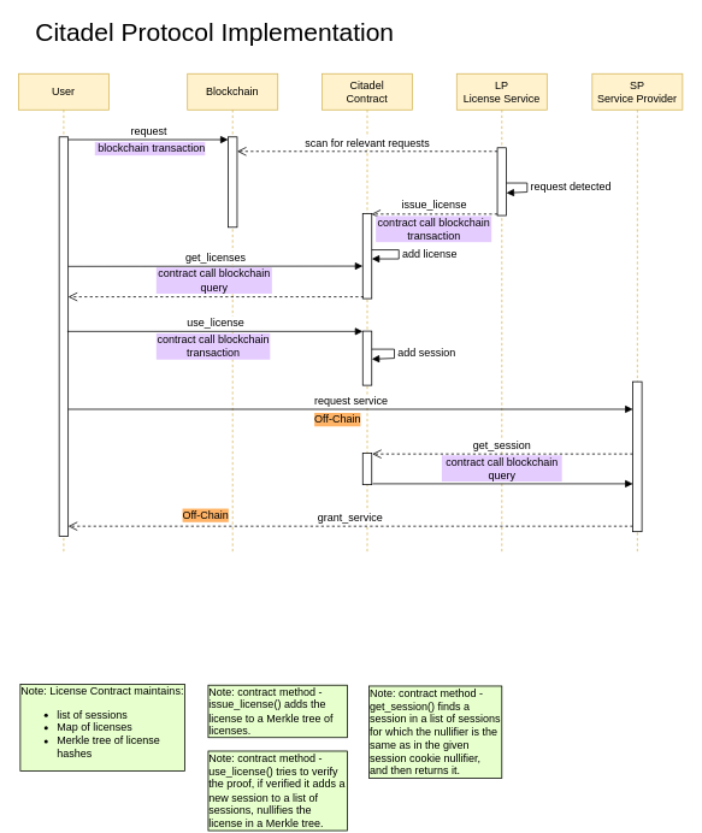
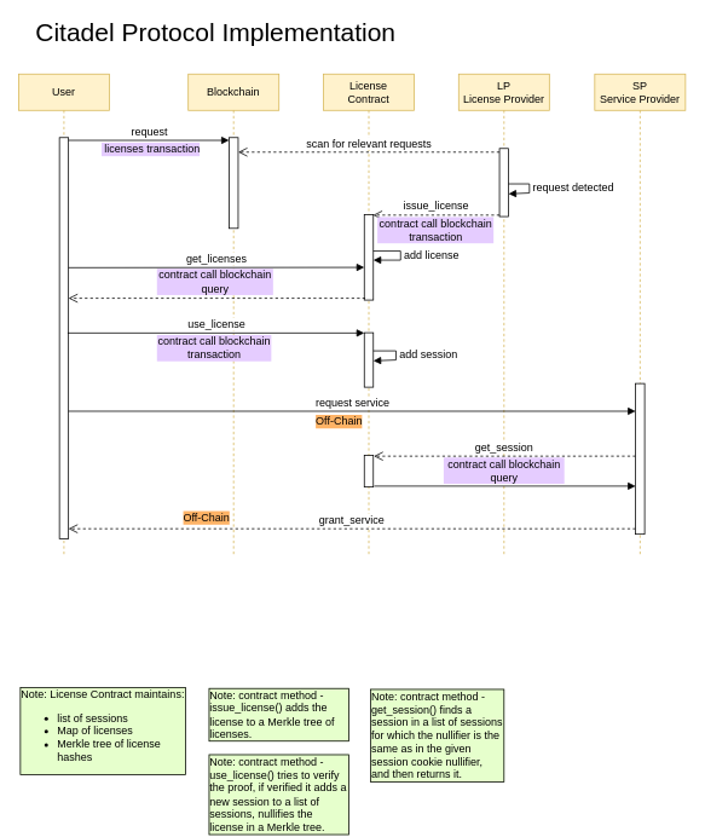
  <mxCell id="0" />
  <mxCell id="1" parent="0" />
  <mxCell id="2" value="Blockchain" style="shape=umlLifeline;perimeter=lifelinePerimeter;whiteSpace=wrap;html=1;container=0;dropTarget=0;collapsible=0;recursiveResize=0;outlineConnect=0;portConstraint=eastwest;newEdgeStyle={&quot;edgeStyle&quot;:&quot;elbowEdgeStyle&quot;,&quot;elbow&quot;:&quot;vertical&quot;,&quot;curved&quot;:0,&quot;rounded&quot;:0};labelBackgroundColor=none;fillColor=#fff2cc;strokeColor=#d6b656;" vertex="1" parent="1"><mxGeometry x="207" y="81" width="100" height="530" as="geometry" /></mxCell>
  <mxCell id="3" value="" style="html=1;points=[];perimeter=orthogonalPerimeter;outlineConnect=0;targetShapes=umlLifeline;portConstraint=eastwest;newEdgeStyle={&quot;edgeStyle&quot;:&quot;elbowEdgeStyle&quot;,&quot;elbow&quot;:&quot;vertical&quot;,&quot;curved&quot;:0,&quot;rounded&quot;:0};labelBackgroundColor=none;" vertex="1" parent="2"><mxGeometry x="45" y="70" width="10" height="100" as="geometry" /></mxCell>
  <mxCell id="4" value="User" style="shape=umlLifeline;perimeter=lifelinePerimeter;whiteSpace=wrap;html=1;container=0;dropTarget=0;collapsible=0;recursiveResize=0;outlineConnect=0;portConstraint=eastwest;newEdgeStyle={&quot;edgeStyle&quot;:&quot;elbowEdgeStyle&quot;,&quot;elbow&quot;:&quot;vertical&quot;,&quot;curved&quot;:0,&quot;rounded&quot;:0};labelBackgroundColor=none;fillColor=#fff2cc;strokeColor=#d6b656;" parent="1" vertex="1"><mxGeometry x="20" y="81" width="100" height="530" as="geometry" /></mxCell>
  <mxCell id="5" value="" style="html=1;points=[];perimeter=orthogonalPerimeter;outlineConnect=0;targetShapes=umlLifeline;portConstraint=eastwest;newEdgeStyle={&quot;edgeStyle&quot;:&quot;elbowEdgeStyle&quot;,&quot;elbow&quot;:&quot;vertical&quot;,&quot;curved&quot;:0,&quot;rounded&quot;:0};labelBackgroundColor=none;" parent="4" vertex="1"><mxGeometry x="45" y="70" width="10" height="442" as="geometry" /></mxCell>
- <mxCell id="6" value="LP&lt;br&gt;License Service" style="shape=umlLifeline;perimeter=lifelinePerimeter;whiteSpace=wrap;html=1;container=0;dropTarget=0;collapsible=0;recursiveResize=0;outlineConnect=0;portConstraint=eastwest;newEdgeStyle={&quot;edgeStyle&quot;:&quot;elbowEdgeStyle&quot;,&quot;elbow&quot;:&quot;vertical&quot;,&quot;curved&quot;:0,&quot;rounded&quot;:0};fillColor=#fff2cc;strokeColor=#d6b656;" parent="1" vertex="1"><mxGeometry x="505" y="81" width="100" height="530" as="geometry" /></mxCell>
+ <mxCell id="6" value="LP&lt;br&gt;License Provider" style="shape=umlLifeline;perimeter=lifelinePerimeter;whiteSpace=wrap;html=1;container=0;dropTarget=0;collapsible=0;recursiveResize=0;outlineConnect=0;portConstraint=eastwest;newEdgeStyle={&quot;edgeStyle&quot;:&quot;elbowEdgeStyle&quot;,&quot;elbow&quot;:&quot;vertical&quot;,&quot;curved&quot;:0,&quot;rounded&quot;:0};fillColor=#fff2cc;strokeColor=#d6b656;" parent="1" vertex="1"><mxGeometry x="505" y="81" width="100" height="530" as="geometry" /></mxCell>
  <mxCell id="7" value="" style="html=1;points=[];perimeter=orthogonalPerimeter;outlineConnect=0;targetShapes=umlLifeline;portConstraint=eastwest;newEdgeStyle={&quot;edgeStyle&quot;:&quot;elbowEdgeStyle&quot;,&quot;elbow&quot;:&quot;vertical&quot;,&quot;curved&quot;:0,&quot;rounded&quot;:0};" parent="6" vertex="1"><mxGeometry x="45" y="82" width="10" height="75" as="geometry" /></mxCell>
- <mxCell id="8" value="Citadel&lt;br&gt;Contract" style="shape=umlLifeline;perimeter=lifelinePerimeter;whiteSpace=wrap;html=1;container=0;dropTarget=0;collapsible=0;recursiveResize=0;outlineConnect=0;portConstraint=eastwest;newEdgeStyle={&quot;edgeStyle&quot;:&quot;elbowEdgeStyle&quot;,&quot;elbow&quot;:&quot;vertical&quot;,&quot;curved&quot;:0,&quot;rounded&quot;:0};fillColor=#fff2cc;strokeColor=#d6b656;" parent="1" vertex="1"><mxGeometry x="356" y="81" width="100" height="530" as="geometry" /></mxCell>
+ <mxCell id="8" value="License&lt;br&gt;Contract" style="shape=umlLifeline;perimeter=lifelinePerimeter;whiteSpace=wrap;html=1;container=0;dropTarget=0;collapsible=0;recursiveResize=0;outlineConnect=0;portConstraint=eastwest;newEdgeStyle={&quot;edgeStyle&quot;:&quot;elbowEdgeStyle&quot;,&quot;elbow&quot;:&quot;vertical&quot;,&quot;curved&quot;:0,&quot;rounded&quot;:0};fillColor=#fff2cc;strokeColor=#d6b656;" parent="1" vertex="1"><mxGeometry x="356" y="81" width="100" height="530" as="geometry" /></mxCell>
  <mxCell id="9" value="Citadel Protocol Implementation" style="text;html=1;strokeColor=none;fillColor=none;align=left;verticalAlign=middle;whiteSpace=wrap;rounded=0;fontSize=28;" parent="1" vertex="1"><mxGeometry x="37" y="20" width="458" height="30" as="geometry" /></mxCell>
  <mxCell id="10" value="use_license" style="html=1;verticalAlign=bottom;endArrow=block;rounded=0;fontSize=12;exitX=0.9;exitY=0.427;exitDx=0;exitDy=0;exitPerimeter=0;" parent="1" target="12" edge="1"><mxGeometry width="80" relative="1" as="geometry"><mxPoint x="74" y="366.34" as="sourcePoint" /><mxPoint x="396" y="366.34" as="targetPoint" /></mxGeometry></mxCell>
  <mxCell id="11" value="" style="html=1;verticalAlign=bottom;endArrow=block;rounded=0;fontSize=12;startArrow=none;" parent="1" edge="1"><mxGeometry y="80" width="80" relative="1" as="geometry"><mxPoint x="415" y="404" as="sourcePoint" /><mxPoint x="415" y="404" as="targetPoint" /><mxPoint x="-80" as="offset" /></mxGeometry></mxCell>
  <mxCell id="12" value="" style="html=1;points=[];perimeter=orthogonalPerimeter;outlineConnect=0;targetShapes=umlLifeline;portConstraint=eastwest;newEdgeStyle={&quot;edgeStyle&quot;:&quot;elbowEdgeStyle&quot;,&quot;elbow&quot;:&quot;vertical&quot;,&quot;curved&quot;:0,&quot;rounded&quot;:0};" parent="1" vertex="1"><mxGeometry x="401" y="366" width="10" height="60" as="geometry" /></mxCell>
  <mxCell id="13" value="Note: License Contract maintains:&lt;br&gt;&lt;ul&gt;&lt;li&gt;list of sessions&lt;br&gt;&lt;/li&gt;&lt;li&gt;Map of licenses&lt;/li&gt;&lt;li&gt;&lt;span style=&quot;&quot;&gt;Merkle tree of license hashes&lt;/span&gt;&lt;/li&gt;&lt;/ul&gt;" style="text;html=1;strokeColor=none;fillColor=none;align=left;verticalAlign=middle;whiteSpace=wrap;rounded=0;labelBackgroundColor=#E6FFCC;fontSize=12;labelBorderColor=default;shadow=0;" parent="1" vertex="1"><mxGeometry x="20" y="770" width="185" height="70" as="geometry" /></mxCell>
  <mxCell id="14" value="request" style="html=1;verticalAlign=bottom;endArrow=block;rounded=0;fontSize=12;" parent="1" edge="1" target="3"><mxGeometry width="80" relative="1" as="geometry"><mxPoint x="75" y="154" as="sourcePoint" /><mxPoint x="310" y="154" as="targetPoint" /></mxGeometry></mxCell>
  <mxCell id="15" value="scan for relevant requests" style="html=1;verticalAlign=bottom;endArrow=open;dashed=1;endSize=8;rounded=0;fontSize=12;" parent="1" edge="1"><mxGeometry relative="1" as="geometry"><mxPoint x="550" y="167" as="sourcePoint" /><mxPoint x="262" y="167" as="targetPoint" /></mxGeometry></mxCell>
- <mxCell id="16" value="&amp;nbsp;blockchain transaction" style="text;html=1;strokeColor=none;fillColor=none;align=center;verticalAlign=middle;whiteSpace=wrap;rounded=0;labelBackgroundColor=#E5CCFF;fontSize=12;" parent="1" vertex="1"><mxGeometry x="101" y="156" width="130" height="15" as="geometry" /></mxCell>
+ <mxCell id="16" value="&amp;nbsp;licenses transaction" style="text;html=1;strokeColor=none;fillColor=none;align=center;verticalAlign=middle;whiteSpace=wrap;rounded=0;labelBackgroundColor=#E5CCFF;fontSize=12;" parent="1" vertex="1"><mxGeometry x="101" y="156" width="130" height="15" as="geometry" /></mxCell>
  <mxCell id="17" value="issue_license" style="html=1;verticalAlign=bottom;endArrow=open;dashed=1;endSize=8;rounded=0;fontSize=12;entryX=0.967;entryY=0.004;entryDx=0;entryDy=0;entryPerimeter=0;" parent="1" source="7" edge="1" target="32"><mxGeometry relative="1" as="geometry"><mxPoint x="555" y="210" as="sourcePoint" /><mxPoint x="320" y="210" as="targetPoint" /></mxGeometry></mxCell>
  <mxCell id="18" value="contract call blockchain transaction" style="text;html=1;strokeColor=none;fillColor=none;align=center;verticalAlign=middle;whiteSpace=wrap;rounded=0;labelBackgroundColor=#E5CCFF;fontSize=12;" parent="1" vertex="1"><mxGeometry x="415" y="238" width="130" height="30" as="geometry" /></mxCell>
  <mxCell id="19" value="contract call blockchain transaction" style="text;html=1;strokeColor=none;fillColor=none;align=center;verticalAlign=middle;whiteSpace=wrap;rounded=0;labelBackgroundColor=#E5CCFF;fontSize=12;" parent="1" vertex="1"><mxGeometry x="172" y="368" width="128" height="30" as="geometry" /></mxCell>
  <mxCell id="20" value="request service" style="html=1;verticalAlign=bottom;endArrow=block;rounded=0;fontSize=12;" parent="1" edge="1"><mxGeometry width="80" relative="1" as="geometry"><mxPoint x="75" y="452.5" as="sourcePoint" /><mxPoint x="700" y="452.5" as="targetPoint" /><mxPoint as="offset" /></mxGeometry></mxCell>
  <mxCell id="21" value="" style="html=1;points=[];perimeter=orthogonalPerimeter;labelBackgroundColor=#99FF99;fontSize=12;" parent="1" vertex="1"><mxGeometry x="401" y="501" width="10" height="35" as="geometry" /></mxCell>
  <mxCell id="22" value="get_session" style="html=1;verticalAlign=bottom;endArrow=open;dashed=1;endSize=8;rounded=0;fontSize=12;entryX=1.05;entryY=0.063;entryDx=0;entryDy=0;entryPerimeter=0;" parent="1" edge="1"><mxGeometry x="0.004" relative="1" as="geometry"><mxPoint x="700" y="502" as="sourcePoint" /><mxPoint x="411.5" y="502.016" as="targetPoint" /><mxPoint as="offset" /></mxGeometry></mxCell>
  <mxCell id="23" value="contract call blockchain query" style="text;html=1;strokeColor=none;fillColor=none;align=center;verticalAlign=middle;whiteSpace=wrap;rounded=0;labelBackgroundColor=#E5CCFF;fontSize=12;" parent="1" vertex="1"><mxGeometry x="488" y="508" width="135" height="20" as="geometry" /></mxCell>
  <mxCell id="24" value="grant_service" style="html=1;verticalAlign=bottom;endArrow=open;dashed=1;endSize=8;rounded=0;fontSize=12;" parent="1" edge="1"><mxGeometry relative="1" as="geometry"><mxPoint x="700" y="582" as="sourcePoint" /><mxPoint x="75" y="582" as="targetPoint" /></mxGeometry></mxCell>
  <mxCell id="25" value="Off-Chain" style="text;html=1;strokeColor=none;fillColor=none;align=center;verticalAlign=middle;whiteSpace=wrap;rounded=0;labelBackgroundColor=#FFB366;fontSize=12;" parent="1" vertex="1"><mxGeometry x="185" y="555" width="85" height="30" as="geometry" /></mxCell>
  <mxCell id="26" value="Note: contract method - issue_license() adds the license to a Merkle tree of licenses." style="text;html=1;strokeColor=none;fillColor=none;align=left;verticalAlign=middle;whiteSpace=wrap;rounded=0;labelBackgroundColor=#E6FFCC;fontSize=12;labelBorderColor=default;shadow=0;" parent="1" vertex="1"><mxGeometry x="228" y="777" width="157" height="20" as="geometry" /></mxCell>
  <mxCell id="27" value="Note: contract method - use_license() tries to verify the proof, if verified it adds a new session to a list of sessions, nullifies the license in a Merkle tree." style="text;html=1;strokeColor=none;fillColor=none;align=left;verticalAlign=middle;whiteSpace=wrap;rounded=0;labelBackgroundColor=#E6FFCC;fontSize=12;labelBorderColor=default;shadow=0;" parent="1" vertex="1"><mxGeometry x="228" y="850" width="157" height="50" as="geometry" /></mxCell>
  <mxCell id="28" value="Note: contract method - get_session() finds a session in a list of sessions for which the nullifier is the same as in the given session cookie nullifier, and then returns it." style="text;html=1;strokeColor=none;fillColor=none;align=left;verticalAlign=middle;whiteSpace=wrap;rounded=0;labelBackgroundColor=#E6FFCC;fontSize=12;labelBorderColor=default;shadow=0;" parent="1" vertex="1"><mxGeometry x="406" y="800" width="150" height="20" as="geometry" /></mxCell>
  <mxCell id="29" value="" style="html=1;verticalAlign=bottom;endArrow=block;rounded=0;fontSize=12;" parent="1" edge="1"><mxGeometry width="80" relative="1" as="geometry"><mxPoint x="412" y="535" as="sourcePoint" /><mxPoint x="700" y="535" as="targetPoint" /></mxGeometry></mxCell>
  <mxCell id="30" value="SP&lt;br&gt;Service Provider" style="shape=umlLifeline;perimeter=lifelinePerimeter;whiteSpace=wrap;html=1;container=0;dropTarget=0;collapsible=0;recursiveResize=0;outlineConnect=0;portConstraint=eastwest;newEdgeStyle={&quot;edgeStyle&quot;:&quot;elbowEdgeStyle&quot;,&quot;elbow&quot;:&quot;vertical&quot;,&quot;curved&quot;:0,&quot;rounded&quot;:0};fillColor=#fff2cc;strokeColor=#d6b656;" vertex="1" parent="1"><mxGeometry x="655" y="81" width="100" height="530" as="geometry" /></mxCell>
  <mxCell id="31" value="" style="html=1;points=[];perimeter=orthogonalPerimeter;outlineConnect=0;targetShapes=umlLifeline;portConstraint=eastwest;newEdgeStyle={&quot;edgeStyle&quot;:&quot;elbowEdgeStyle&quot;,&quot;elbow&quot;:&quot;vertical&quot;,&quot;curved&quot;:0,&quot;rounded&quot;:0};" vertex="1" parent="30"><mxGeometry x="45" y="341" width="10" height="166" as="geometry" /></mxCell>
  <mxCell id="32" value="" style="html=1;points=[];perimeter=orthogonalPerimeter;rounded=0;shadow=0;labelBackgroundColor=#E6FFCC;labelBorderColor=default;fontSize=12;" vertex="1" parent="1"><mxGeometry x="401" y="236" width="10" height="94" as="geometry" /></mxCell>
  <mxCell id="33" value="add session" style="edgeStyle=orthogonalEdgeStyle;html=1;align=left;spacingLeft=2;endArrow=block;rounded=0;fontSize=12;" edge="1" parent="1"><mxGeometry relative="1" as="geometry"><mxPoint x="411" y="386" as="sourcePoint" /><Array as="points"><mxPoint x="436" y="386" /><mxPoint x="436" y="396" /></Array><mxPoint x="411" y="397" as="targetPoint" /></mxGeometry></mxCell>
  <mxCell id="34" value="add license" style="edgeStyle=orthogonalEdgeStyle;html=1;align=left;spacingLeft=2;endArrow=block;rounded=0;fontSize=12;" edge="1" parent="1"><mxGeometry relative="1" as="geometry"><mxPoint x="411" y="276" as="sourcePoint" /><Array as="points"><mxPoint x="441" y="276" /><mxPoint x="441" y="286" /></Array><mxPoint x="411" y="286" as="targetPoint" /></mxGeometry></mxCell>
  <mxCell id="35" value="Off-Chain" style="text;html=1;strokeColor=none;fillColor=none;align=center;verticalAlign=middle;whiteSpace=wrap;rounded=0;labelBackgroundColor=#FFB366;fontSize=12;" vertex="1" parent="1"><mxGeometry x="331" y="449" width="85" height="30" as="geometry" /></mxCell>
  <mxCell id="36" value="get_licenses" style="html=1;verticalAlign=bottom;endArrow=block;rounded=0;fontSize=12;exitX=0.9;exitY=0.427;exitDx=0;exitDy=0;exitPerimeter=0;" edge="1" parent="1"><mxGeometry width="80" relative="1" as="geometry"><mxPoint x="75" y="294.34" as="sourcePoint" /><mxPoint x="401" y="294" as="targetPoint" /></mxGeometry></mxCell>
  <mxCell id="37" value="" style="html=1;verticalAlign=bottom;endArrow=open;dashed=1;endSize=8;rounded=0;fontSize=12;" edge="1" parent="1"><mxGeometry relative="1" as="geometry"><mxPoint x="402" y="328" as="sourcePoint" /><mxPoint x="75" y="328" as="targetPoint" /></mxGeometry></mxCell>
  <mxCell id="38" value="request detected" style="edgeStyle=orthogonalEdgeStyle;html=1;align=left;spacingLeft=2;endArrow=block;rounded=0;fontSize=12;" edge="1" parent="1"><mxGeometry relative="1" as="geometry"><mxPoint x="560" y="202" as="sourcePoint" /><Array as="points"><mxPoint x="583" y="202" /><mxPoint x="583" y="212" /><mxPoint x="560" y="212" /></Array><mxPoint x="560" y="213" as="targetPoint" /></mxGeometry></mxCell>
  <mxCell id="39" value="contract call blockchain query" style="text;html=1;strokeColor=none;fillColor=none;align=center;verticalAlign=middle;whiteSpace=wrap;rounded=0;labelBackgroundColor=#E5CCFF;fontSize=12;" vertex="1" parent="1"><mxGeometry x="172" y="295" width="130" height="30" as="geometry" /></mxCell>
